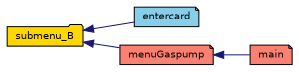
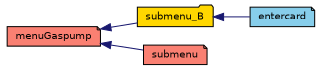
  digraph {
    rankdir=LR
    node [color=black fillcolor=salmon fontname=Helvetica fontsize=10 shape=note style=filled]
    edge [color=midnightblue dir=back fontname=Helvetica fontsize=10 labelfontname=Helvetica labelfontsize=10 style=solid]
    n1 [fillcolor=skyblue fontcolor=black height=0.2 label=entercard width=0.4]
    n2 [fillcolor=gold height=0.2 label=submenu_B shape=folder width=0.4]
    n3 [height=0.2 label=menuGaspump width=0.4]
-   n4 [height=0.2 label=main width=0.4]
+   n4 [height=0.2 label=submenu width=0.4]
    n2 -> n1
-   n2 -> n3
+   n3 -> n2
    n3 -> n4
  }
